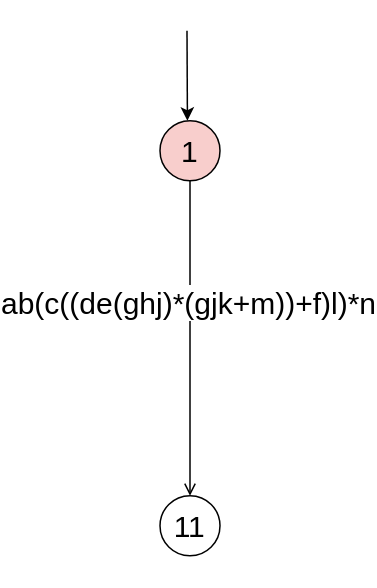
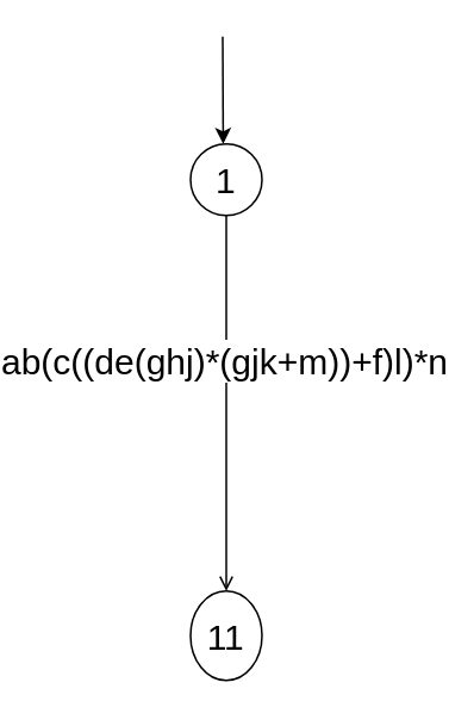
  <mxCell id="0" />
  <mxCell id="1" parent="0" />
  <mxCell id="2" style="edgeStyle=orthogonalEdgeStyle;rounded=0;orthogonalLoop=1;jettySize=auto;html=1;exitX=0.5;exitY=1;exitDx=0;exitDy=0;entryX=0.5;entryY=0;entryDx=0;entryDy=0;endArrow=open;" edge="1" parent="1" source="4" target="5"><mxGeometry relative="1" as="geometry" /></mxCell>
  <mxCell id="3" value="&lt;span style=&quot;font-size: 20px&quot;&gt;ab(c((de(ghj)*(gjk+m))+f)l)*n&lt;/span&gt;" style="text;html=1;align=center;verticalAlign=middle;resizable=0;points=[];;labelBackgroundColor=#ffffff;" vertex="1" connectable="0" parent="2"><mxGeometry x="-0.238" y="-2" relative="1" as="geometry"><mxPoint as="offset" /></mxGeometry></mxCell>
- <mxCell id="4" value="1" style="ellipse;whiteSpace=wrap;html=1;aspect=fixed;fontSize=20;fillColor=#f8cecc;" vertex="1" parent="1"><mxGeometry x="20" y="80" width="40" height="40" as="geometry" /></mxCell>
- <mxCell id="5" value="11" style="ellipse;whiteSpace=wrap;html=1;aspect=fixed;fontSize=20;" vertex="1" parent="1"><mxGeometry x="20" y="330" width="40" height="40" as="geometry" /></mxCell>
+ <mxCell id="4" value="1" style="ellipse;whiteSpace=wrap;html=1;aspect=fixed;fontSize=20;" vertex="1" parent="1"><mxGeometry x="20" y="80" width="40" height="40" as="geometry" /></mxCell>
+ <mxCell id="5" value="11" style="ellipse;whiteSpace=wrap;html=1;aspect=fixed;fontSize=20;" vertex="1" parent="1"><mxGeometry x="20" y="330" width="40" height="50" as="geometry" /></mxCell>
  <mxCell id="6" style="rounded=0;orthogonalLoop=1;jettySize=auto;html=1;entryX=1;entryY=0;entryDx=0;entryDy=0;fontSize=20;" edge="1" parent="1"><mxGeometry relative="1" as="geometry"><mxPoint x="38" y="20" as="sourcePoint" /><mxPoint x="38.282" y="79.998" as="targetPoint" /></mxGeometry></mxCell>
